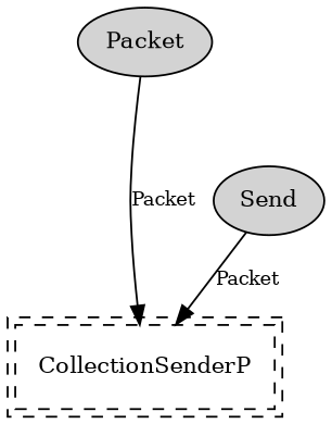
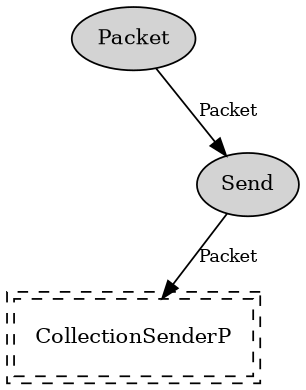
  digraph {
    node [fontsize=12 shape=ellipse style=filled]
    edge [fontsize=10]
    n1 [label=Packet]
    n2 [label=CollectionSenderP peripheries=2 shape=box style=dashed]
    n3 [label=Send]
-   n1 -> n2 [label=Packet]
+   n1 -> n3 [label=Packet]
    n3 -> n2 [label=Packet]
  }
